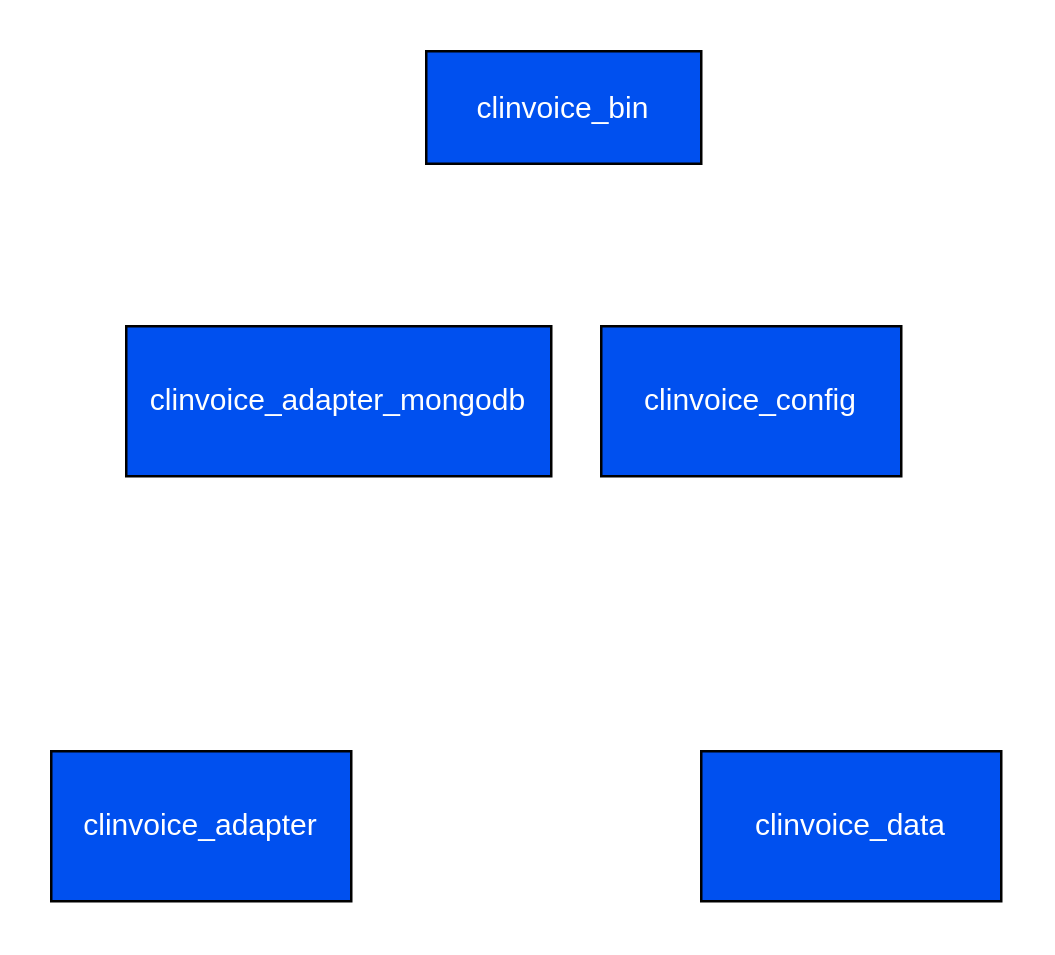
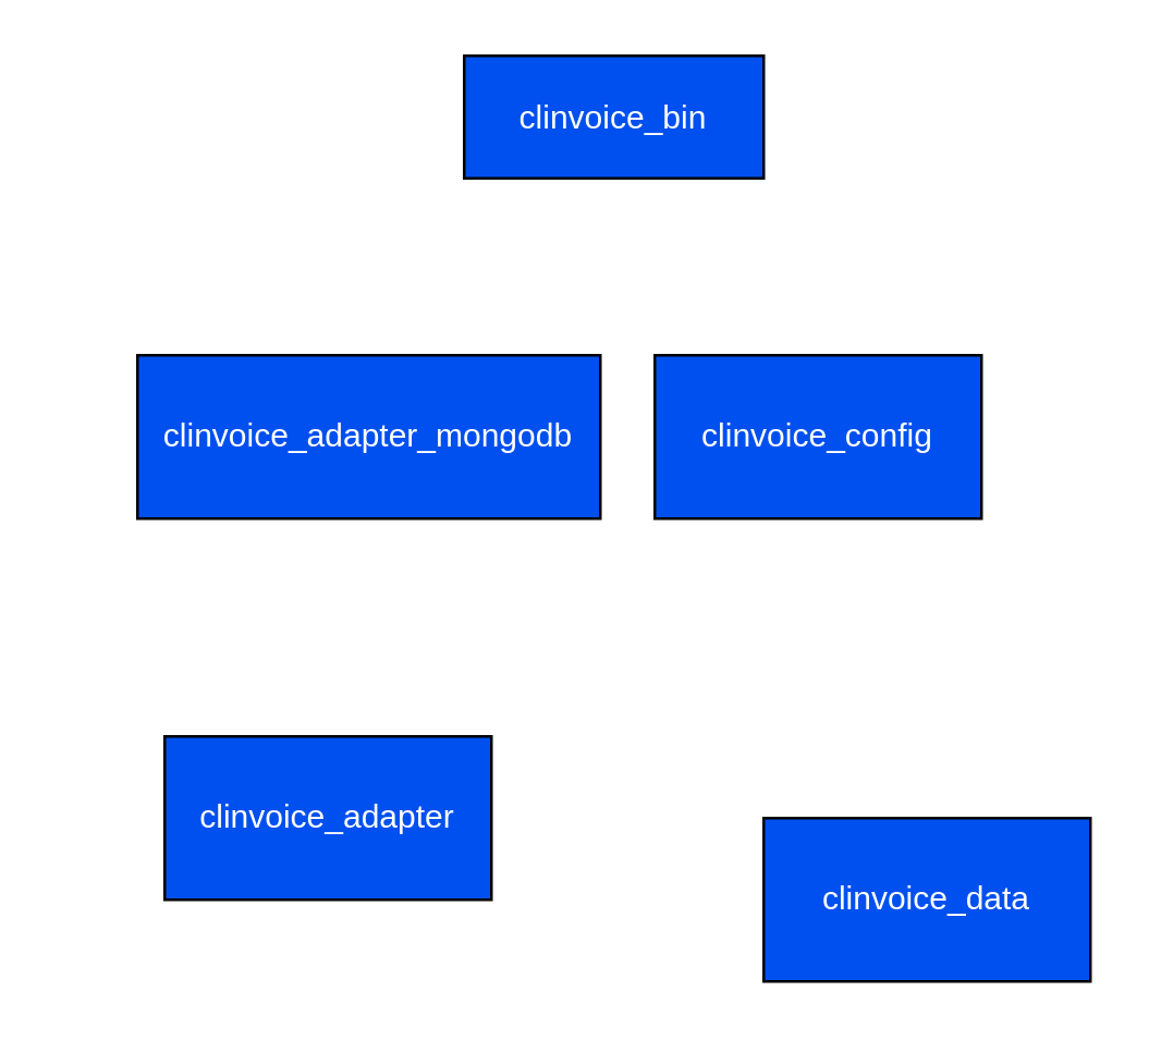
  <mxCell id="0" />
  <mxCell id="1" parent="0" />
  <mxCell id="2" style="edgeStyle=orthogonalEdgeStyle;rounded=1;orthogonalLoop=1;jettySize=auto;html=1;entryX=0.5;entryY=1;entryDx=0;entryDy=0;startSize=10;endSize=10;fontColor=#000000;exitX=0.5;exitY=0;exitDx=0;exitDy=0;jumpSize=15;strokeColor=#FFFFFF;" edge="1" parent="1" source="5" target="10"><mxGeometry relative="1" as="geometry"><Array as="points"><mxPoint x="340" y="280" /><mxPoint x="300" y="280" /></Array></mxGeometry></mxCell>
  <mxCell id="3" style="edgeStyle=orthogonalEdgeStyle;rounded=1;jumpStyle=gap;jumpSize=15;orthogonalLoop=1;jettySize=auto;html=1;entryX=0.5;entryY=1;entryDx=0;entryDy=0;startSize=10;endSize=10;fontColor=#000000;exitX=0.5;exitY=0;exitDx=0;exitDy=0;strokeColor=#FFFFFF;dashed=1;" edge="1" parent="1" source="5" target="12"><mxGeometry relative="1" as="geometry"><Array as="points"><mxPoint x="340" y="260" /><mxPoint x="135" y="260" /></Array></mxGeometry></mxCell>
  <mxCell id="4" style="edgeStyle=orthogonalEdgeStyle;rounded=1;jumpStyle=gap;jumpSize=15;orthogonalLoop=1;jettySize=auto;html=1;entryX=1;entryY=0.5;entryDx=0;entryDy=0;startSize=10;endSize=10;strokeColor=#FFFFFF;fontColor=#000000;" edge="1" parent="1" source="5" target="8"><mxGeometry relative="1" as="geometry" /></mxCell>
  <mxCell id="5" value="clinvoice_data" style="rounded=0;whiteSpace=wrap;html=1;fillColor=#0050ef;fontColor=#ffffff;strokeColor=#000000;" vertex="1" parent="1"><mxGeometry x="280" y="300" width="120" height="60" as="geometry" /></mxCell>
  <mxCell id="6" style="edgeStyle=orthogonalEdgeStyle;rounded=1;orthogonalLoop=1;jettySize=auto;html=1;entryX=0.5;entryY=1;entryDx=0;entryDy=0;startSize=10;endSize=10;fontColor=#000000;exitX=0.5;exitY=0;exitDx=0;exitDy=0;jumpSize=15;strokeColor=#FFFFFF;" edge="1" parent="1" source="8" target="12"><mxGeometry relative="1" as="geometry"><Array as="points"><mxPoint x="80" y="260" /><mxPoint x="135" y="260" /></Array></mxGeometry></mxCell>
  <mxCell id="7" style="edgeStyle=orthogonalEdgeStyle;rounded=1;orthogonalLoop=1;jettySize=auto;html=1;entryX=0.5;entryY=1;entryDx=0;entryDy=0;startSize=10;endSize=10;fontColor=#000000;jumpStyle=gap;jumpSize=15;exitX=0.5;exitY=0;exitDx=0;exitDy=0;strokeColor=#FFFFFF;" edge="1" parent="1" source="8" target="10"><mxGeometry relative="1" as="geometry"><Array as="points"><mxPoint x="80" y="280" /><mxPoint x="300" y="280" /></Array></mxGeometry></mxCell>
- <mxCell id="8" value="clinvoice_adapter" style="rounded=0;whiteSpace=wrap;html=1;fillColor=#0050ef;fontColor=#ffffff;strokeColor=#000000;" vertex="1" parent="1"><mxGeometry x="20" y="300" width="120" height="60" as="geometry" /></mxCell>
+ <mxCell id="8" value="clinvoice_adapter" style="rounded=0;whiteSpace=wrap;html=1;fillColor=#0050ef;fontColor=#ffffff;strokeColor=#000000;" vertex="1" parent="1"><mxGeometry x="60" y="270" width="120" height="60" as="geometry" /></mxCell>
  <mxCell id="9" style="edgeStyle=orthogonalEdgeStyle;rounded=1;jumpStyle=gap;jumpSize=10;orthogonalLoop=1;jettySize=auto;html=1;entryX=0.5;entryY=1;entryDx=0;entryDy=0;startSize=10;endSize=10;fontColor=#000000;strokeColor=#FFFFFF;" edge="1" parent="1" source="10" target="13"><mxGeometry relative="1" as="geometry"><Array as="points"><mxPoint x="300" y="110" /><mxPoint x="225" y="110" /></Array></mxGeometry></mxCell>
  <mxCell id="10" value="clinvoice_config" style="rounded=0;whiteSpace=wrap;html=1;fillColor=#0050ef;fontColor=#ffffff;strokeColor=#000000;" vertex="1" parent="1"><mxGeometry x="240" y="130" width="120" height="60" as="geometry" /></mxCell>
  <mxCell id="11" style="edgeStyle=orthogonalEdgeStyle;rounded=1;jumpStyle=gap;jumpSize=10;orthogonalLoop=1;jettySize=auto;html=1;entryX=0.5;entryY=1;entryDx=0;entryDy=0;startSize=10;endSize=10;fontColor=#000000;strokeColor=#FFFFFF;" edge="1" parent="1" source="12" target="13"><mxGeometry relative="1" as="geometry"><Array as="points"><mxPoint x="135" y="110" /><mxPoint x="225" y="110" /></Array></mxGeometry></mxCell>
  <mxCell id="12" value="clinvoice_adapter_mongodb" style="rounded=0;whiteSpace=wrap;html=1;fillColor=#0050ef;fontColor=#ffffff;strokeColor=#000000;" vertex="1" parent="1"><mxGeometry x="50" y="130" width="170" height="60" as="geometry" /></mxCell>
  <mxCell id="13" value="clinvoice_bin" style="rounded=0;whiteSpace=wrap;html=1;fillColor=#0050ef;fontColor=#ffffff;strokeColor=#000000;" vertex="1" parent="1"><mxGeometry x="170" y="20" width="110" height="45" as="geometry" /></mxCell>
